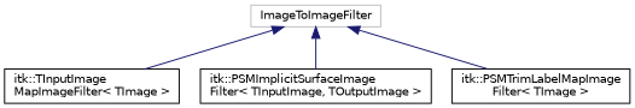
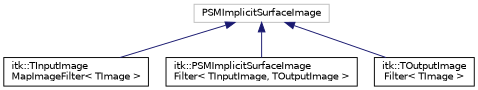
  digraph {
    rankdir=TB
    node [color=black fillcolor=white fontname=Helvetica fontsize=10 shape=record style=filled]
    edge [color=midnightblue dir=back fontname=Helvetica fontsize=10 labelfontname=Helvetica labelfontsize=10 style=solid]
-   n1 [color=grey75 height=0.2 label=ImageToImageFilter width=0.4]
+   n1 [color=grey75 height=0.2 label=PSMImplicitSurfaceImage width=0.4]
    n2 [height=0.2 label="itk::TInputImage\lMapImageFilter\< TImage \>" width=0.4]
    n3 [height=0.2 label="itk::PSMImplicitSurfaceImage\lFilter\< TInputImage, TOutputImage \>" width=0.4]
-   n4 [height=0.2 label="itk::PSMTrimLabelMapImage\lFilter\< TImage \>" width=0.4]
+   n4 [height=0.2 label="itk::TOutputImage\lFilter\< TImage \>" width=0.4]
    n1 -> n2
    n1 -> n3
    n1 -> n4
  }
